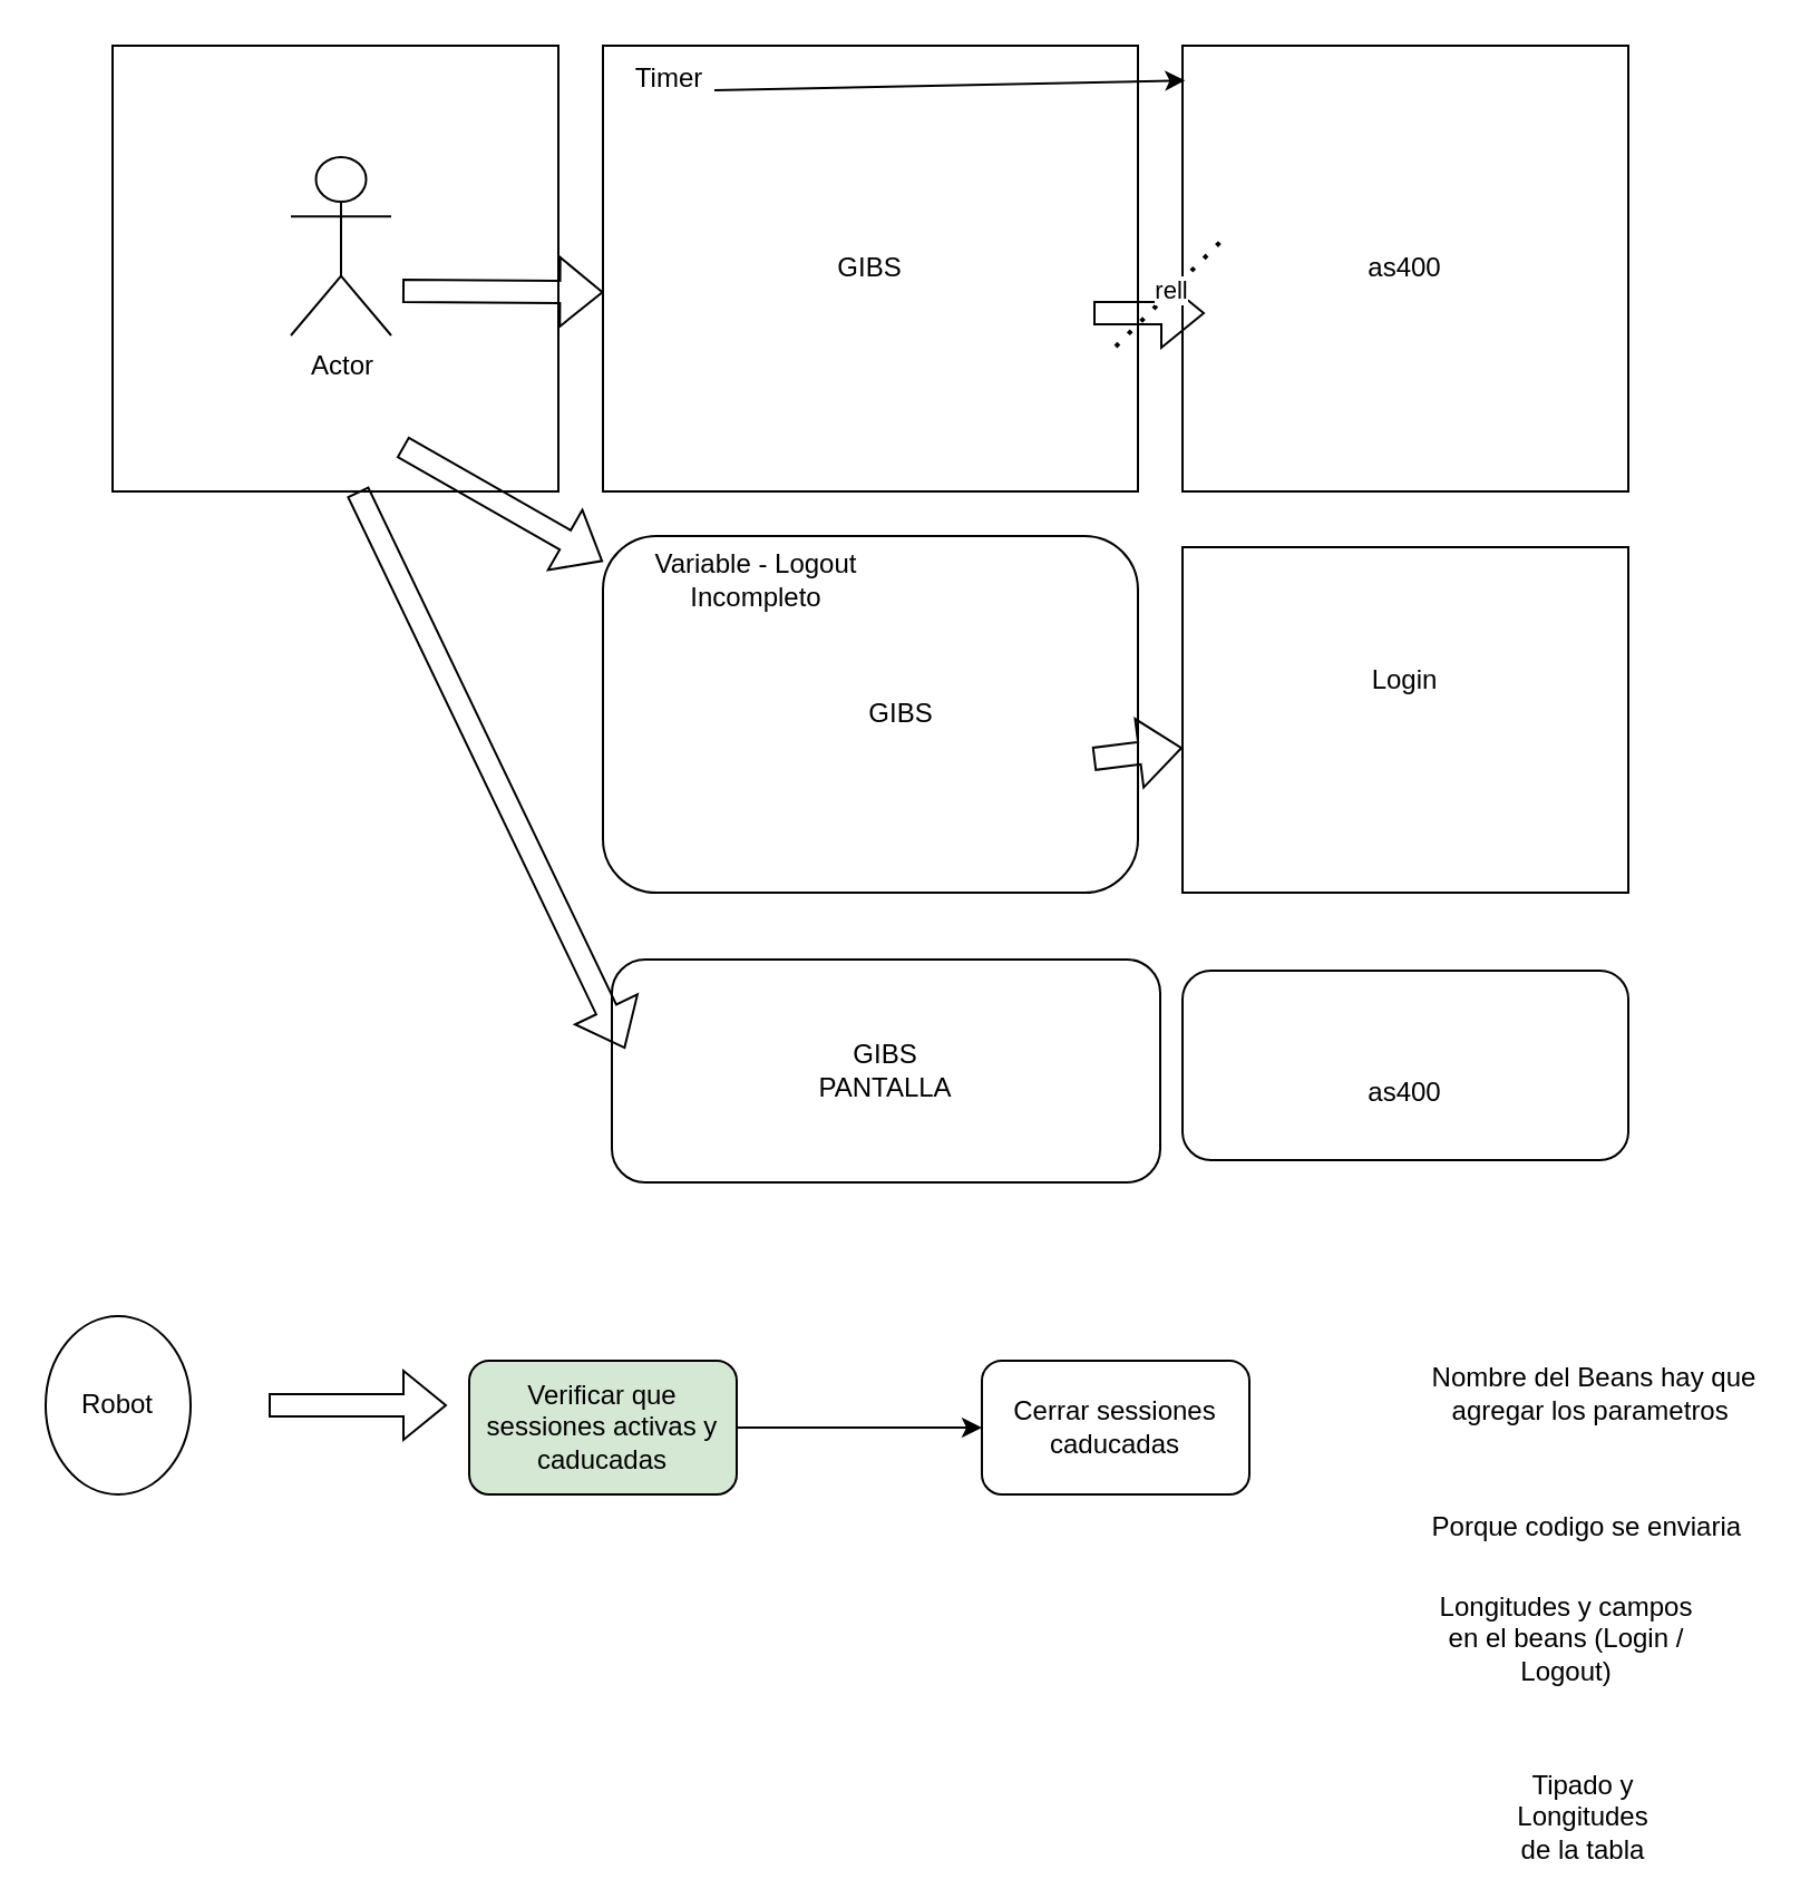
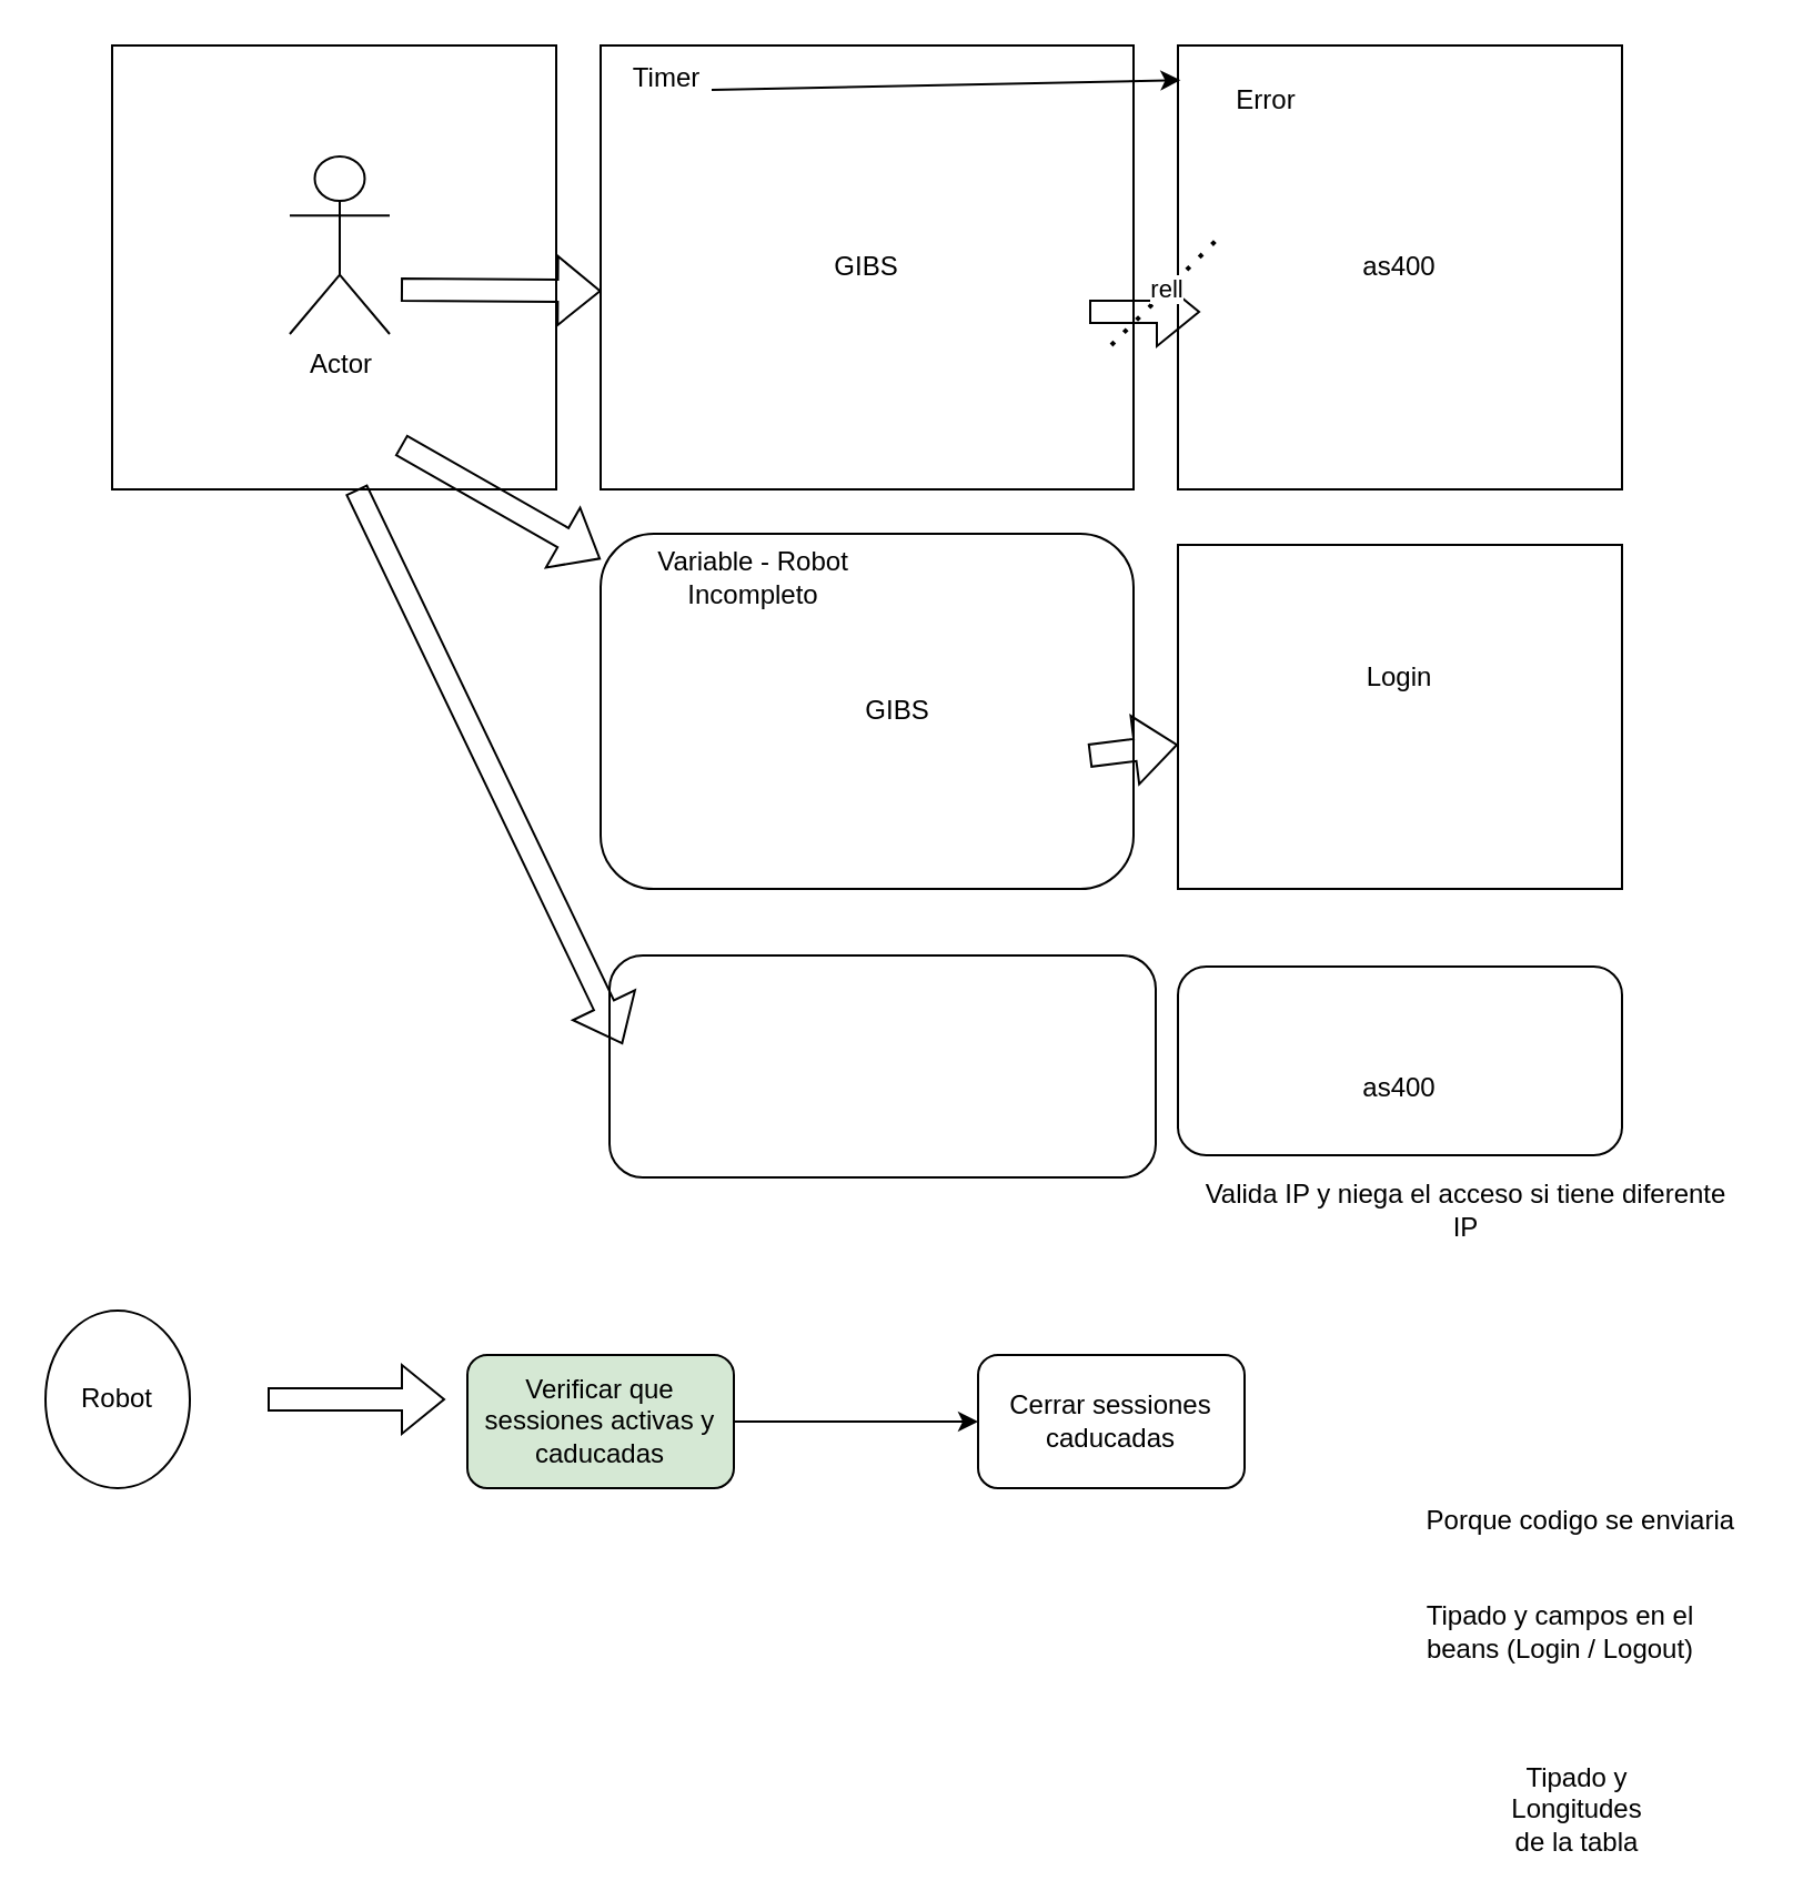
  <mxCell id="0" />
  <mxCell id="1" parent="0" />
  <mxCell id="2" value="" style="rounded=0;whiteSpace=wrap;html=1;" vertex="1" parent="1"><mxGeometry x="50" y="20" width="200" height="200" as="geometry" /></mxCell>
  <mxCell id="3" value="" style="rounded=0;whiteSpace=wrap;html=1;" vertex="1" parent="1"><mxGeometry x="270" y="20" width="240" height="200" as="geometry" /></mxCell>
  <mxCell id="4" value="Actor" style="shape=umlActor;verticalLabelPosition=bottom;verticalAlign=top;html=1;outlineConnect=0;" vertex="1" parent="1"><mxGeometry x="130" y="70" width="45" height="80" as="geometry" /></mxCell>
  <mxCell id="5" value="" style="whiteSpace=wrap;html=1;aspect=fixed;" vertex="1" parent="1"><mxGeometry x="530" y="20" width="200" height="200" as="geometry" /></mxCell>
  <mxCell id="6" value="GIBS" style="text;html=1;align=center;verticalAlign=middle;whiteSpace=wrap;rounded=0;" vertex="1" parent="1"><mxGeometry x="360" y="105" width="60" height="30" as="geometry" /></mxCell>
  <mxCell id="7" value="as400" style="text;html=1;align=center;verticalAlign=middle;whiteSpace=wrap;rounded=0;" vertex="1" parent="1"><mxGeometry x="600" y="105" width="60" height="30" as="geometry" /></mxCell>
  <mxCell id="8" value="" style="shape=flexArrow;endArrow=classic;html=1;rounded=0;entryX=0.001;entryY=0.553;entryDx=0;entryDy=0;entryPerimeter=0;" edge="1" parent="1" target="3"><mxGeometry width="50" height="50" relative="1" as="geometry"><mxPoint x="180" y="130" as="sourcePoint" /><mxPoint x="230" y="80" as="targetPoint" /></mxGeometry></mxCell>
  <mxCell id="9" value="" style="shape=flexArrow;endArrow=classic;html=1;rounded=0;" edge="1" parent="1"><mxGeometry width="50" height="50" relative="1" as="geometry"><mxPoint x="490" y="140" as="sourcePoint" /><mxPoint x="540" y="140" as="targetPoint" /></mxGeometry></mxCell>
  <mxCell id="10" value="rell" style="endArrow=none;dashed=1;html=1;dashPattern=1 3;strokeWidth=2;rounded=0;" edge="1" parent="1"><mxGeometry width="50" height="50" relative="1" as="geometry"><mxPoint x="500" y="155" as="sourcePoint" /><mxPoint x="550" y="105" as="targetPoint" /></mxGeometry></mxCell>
  <mxCell id="11" value="Timer" style="text;html=1;align=center;verticalAlign=middle;whiteSpace=wrap;rounded=0;" vertex="1" parent="1"><mxGeometry x="270" y="20" width="60" height="30" as="geometry" /></mxCell>
  <mxCell id="12" value="" style="endArrow=classic;html=1;rounded=0;entryX=0.006;entryY=0.078;entryDx=0;entryDy=0;entryPerimeter=0;" edge="1" parent="1" target="5"><mxGeometry width="50" height="50" relative="1" as="geometry"><mxPoint x="320" y="40" as="sourcePoint" /><mxPoint x="370" y="-10" as="targetPoint" /></mxGeometry></mxCell>
+ <mxCell id="13" value="Error" style="text;html=1;align=center;verticalAlign=middle;whiteSpace=wrap;rounded=0;" vertex="1" parent="1"><mxGeometry x="540" y="30" width="60" height="30" as="geometry" /></mxCell>
  <mxCell id="14" value="" style="rounded=1;whiteSpace=wrap;html=1;" vertex="1" parent="1"><mxGeometry x="270" y="240" width="240" height="160" as="geometry" /></mxCell>
  <mxCell id="15" value="" style="shape=flexArrow;endArrow=classic;html=1;rounded=0;" edge="1" parent="1" target="14"><mxGeometry width="50" height="50" relative="1" as="geometry"><mxPoint x="180" y="200" as="sourcePoint" /><mxPoint x="230" y="150" as="targetPoint" /></mxGeometry></mxCell>
  <mxCell id="16" value="GIBS" style="text;html=1;align=center;verticalAlign=middle;whiteSpace=wrap;rounded=0;" vertex="1" parent="1"><mxGeometry x="374" y="305" width="60" height="30" as="geometry" /></mxCell>
  <mxCell id="17" value="" style="rounded=0;whiteSpace=wrap;html=1;" vertex="1" parent="1"><mxGeometry x="530" y="245" width="200" height="155" as="geometry" /></mxCell>
- <mxCell id="18" value="Variable - Logout Incompleto" style="text;html=1;align=center;verticalAlign=middle;whiteSpace=wrap;rounded=0;" vertex="1" parent="1"><mxGeometry x="274" y="245" width="130" height="30" as="geometry" /></mxCell>
+ <mxCell id="18" value="Variable - Robot Incompleto" style="text;html=1;align=center;verticalAlign=middle;whiteSpace=wrap;rounded=0;" vertex="1" parent="1"><mxGeometry x="274" y="245" width="130" height="30" as="geometry" /></mxCell>
  <mxCell id="19" value="" style="shape=flexArrow;endArrow=classic;html=1;rounded=0;" edge="1" parent="1" target="17"><mxGeometry width="50" height="50" relative="1" as="geometry"><mxPoint x="490" y="340" as="sourcePoint" /><mxPoint x="540" y="290" as="targetPoint" /></mxGeometry></mxCell>
  <mxCell id="20" value="Login" style="text;html=1;align=center;verticalAlign=middle;whiteSpace=wrap;rounded=0;" vertex="1" parent="1"><mxGeometry x="600" y="290" width="60" height="30" as="geometry" /></mxCell>
  <mxCell id="21" value="" style="rounded=1;whiteSpace=wrap;html=1;" vertex="1" parent="1"><mxGeometry x="274" y="430" width="246" height="100" as="geometry" /></mxCell>
- <mxCell id="22" value="GIBS PANTALLA" style="text;html=1;align=center;verticalAlign=middle;whiteSpace=wrap;rounded=0;" vertex="1" parent="1"><mxGeometry x="367" y="465" width="60" height="30" as="geometry" /></mxCell>
  <mxCell id="23" value="" style="shape=flexArrow;endArrow=classic;html=1;rounded=0;entryX=0.024;entryY=0.4;entryDx=0;entryDy=0;entryPerimeter=0;" edge="1" parent="1" target="21"><mxGeometry width="50" height="50" relative="1" as="geometry"><mxPoint x="160" y="220" as="sourcePoint" /><mxPoint x="210" y="170" as="targetPoint" /></mxGeometry></mxCell>
+ <mxCell id="24" value="Valida IP y niega el acceso si tiene diferente IP" style="text;html=1;align=center;verticalAlign=middle;whiteSpace=wrap;rounded=0;" vertex="1" parent="1"><mxGeometry x="540" y="530" width="240" height="30" as="geometry" /></mxCell>
  <mxCell id="25" value="" style="rounded=1;whiteSpace=wrap;html=1;" vertex="1" parent="1"><mxGeometry x="530" y="435" width="200" height="85" as="geometry" /></mxCell>
  <mxCell id="26" value="as400" style="text;html=1;align=center;verticalAlign=middle;whiteSpace=wrap;rounded=0;" vertex="1" parent="1"><mxGeometry x="600" y="475" width="60" height="30" as="geometry" /></mxCell>
  <mxCell id="27" value="Robot" style="ellipse;whiteSpace=wrap;html=1;aspect=fixed;" vertex="1" parent="1"><mxGeometry x="20" y="590" width="65" height="80" as="geometry" /></mxCell>
  <mxCell id="28" value="" style="shape=flexArrow;endArrow=classic;html=1;rounded=0;" edge="1" parent="1"><mxGeometry width="50" height="50" relative="1" as="geometry"><mxPoint x="120" y="630" as="sourcePoint" /><mxPoint x="200" y="630" as="targetPoint" /></mxGeometry></mxCell>
  <mxCell id="29" style="edgeStyle=orthogonalEdgeStyle;rounded=0;orthogonalLoop=1;jettySize=auto;html=1;" edge="1" parent="1" source="30"><mxGeometry relative="1" as="geometry"><mxPoint x="440" y="640" as="targetPoint" /></mxGeometry></mxCell>
  <mxCell id="30" value="Verificar que sessiones activas y caducadas" style="rounded=1;whiteSpace=wrap;html=1;fillColor=#d5e8d4;" vertex="1" parent="1"><mxGeometry x="210" y="610" width="120" height="60" as="geometry" /></mxCell>
  <mxCell id="31" value="Cerrar sessiones caducadas" style="rounded=1;whiteSpace=wrap;html=1;" vertex="1" parent="1"><mxGeometry x="440" y="610" width="120" height="60" as="geometry" /></mxCell>
- <mxCell id="32" value="Nombre del Beans hay que agregar los parametros&amp;nbsp;" style="text;html=1;align=center;verticalAlign=middle;whiteSpace=wrap;rounded=0;" vertex="1" parent="1"><mxGeometry x="640" y="610" width="150" height="30" as="geometry" /></mxCell>
  <mxCell id="33" value="Porque codigo se enviaria&amp;nbsp;&amp;nbsp;" style="text;html=1;align=center;verticalAlign=middle;whiteSpace=wrap;rounded=0;" vertex="1" parent="1"><mxGeometry x="640" y="670" width="150" height="30" as="geometry" /></mxCell>
- <mxCell id="34" value="Longitudes y campos en el beans (Login / Logout)" style="text;html=1;align=center;verticalAlign=middle;whiteSpace=wrap;rounded=0;" vertex="1" parent="1"><mxGeometry x="640" y="720" width="125" height="30" as="geometry" /></mxCell>
+ <mxCell id="34" value="Tipado y campos en el beans (Login / Logout)" style="text;html=1;align=center;verticalAlign=middle;whiteSpace=wrap;rounded=0;" vertex="1" parent="1"><mxGeometry x="640" y="720" width="125" height="30" as="geometry" /></mxCell>
  <mxCell id="35" value="Tipado y Longitudes de la tabla" style="text;html=1;align=center;verticalAlign=middle;whiteSpace=wrap;rounded=0;" vertex="1" parent="1"><mxGeometry x="680" y="800" width="60" height="30" as="geometry" /></mxCell>
